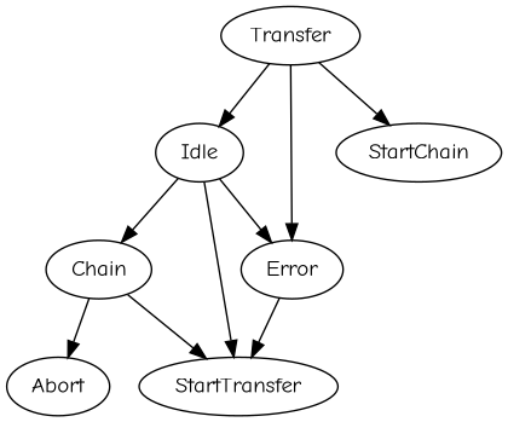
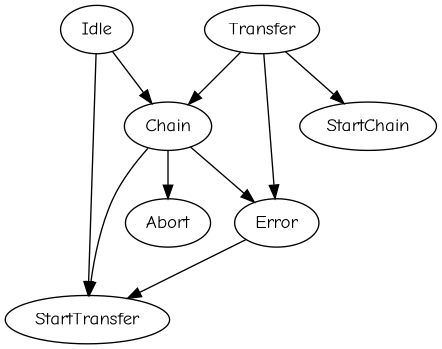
  digraph {
    fontname="Comic Neue"
    node [fontname="Comic Neue"]
    edge [fontname="Comic Neue"]
    Idle
    StartTransfer
    Chain
    Transfer
    Error
    StartChain
    Abort
    Idle -> StartTransfer
    Idle -> Chain
    Chain -> StartTransfer
-   Idle -> Error
+   Chain -> Error
    Chain -> Abort
-   Transfer -> Idle
+   Transfer -> Chain
    Transfer -> Error
    Transfer -> StartChain
    Error -> StartTransfer
  }
